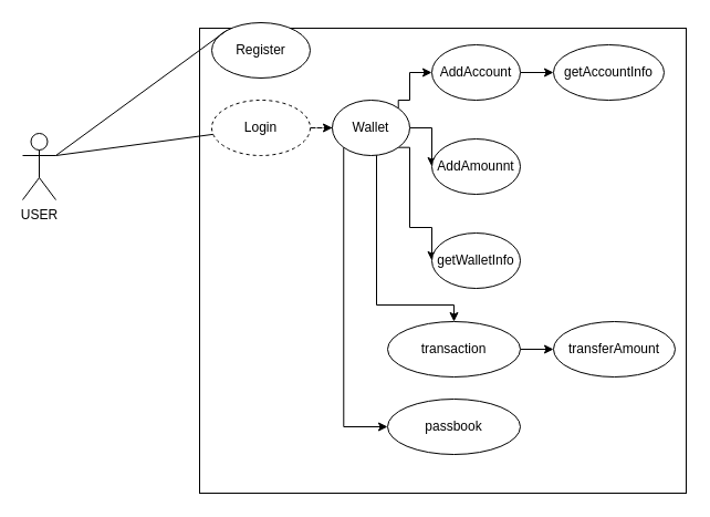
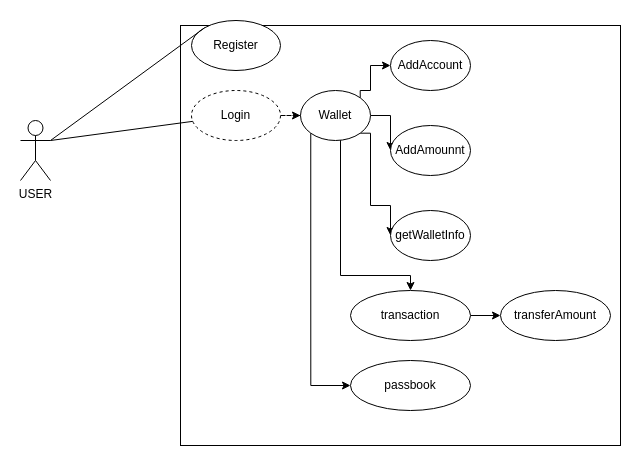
  <mxCell id="0" />
  <mxCell id="1" parent="0" />
  <mxCell id="2" value="" style="rounded=0;whiteSpace=wrap;html=1;" vertex="1" parent="1"><mxGeometry x="180" y="25" width="440" height="420" as="geometry" /></mxCell>
  <mxCell id="3" value="USER" style="shape=umlActor;verticalLabelPosition=bottom;verticalAlign=top;html=1;outlineConnect=0;" vertex="1" parent="1"><mxGeometry x="20" y="120" width="30" height="60" as="geometry" /></mxCell>
  <mxCell id="4" value="Register" style="ellipse;whiteSpace=wrap;html=1;" vertex="1" parent="1"><mxGeometry x="191" y="20" width="89" height="50" as="geometry" /></mxCell>
  <mxCell id="5" style="edgeStyle=orthogonalEdgeStyle;rounded=0;orthogonalLoop=1;jettySize=auto;html=1;exitX=1;exitY=0.5;exitDx=0;exitDy=0;strokeColor=#000000;dashed=1;" edge="1" parent="1" source="6" target="11"><mxGeometry relative="1" as="geometry" /></mxCell>
  <mxCell id="6" value="Login" style="ellipse;whiteSpace=wrap;html=1;dashed=1;" vertex="1" parent="1"><mxGeometry x="191" y="90" width="89" height="50" as="geometry" /></mxCell>
  <mxCell id="7" style="edgeStyle=orthogonalEdgeStyle;rounded=0;orthogonalLoop=1;jettySize=auto;html=1;exitX=1;exitY=0;exitDx=0;exitDy=0;entryX=0;entryY=0.5;entryDx=0;entryDy=0;strokeColor=#000000;" edge="1" parent="1" source="11" target="13"><mxGeometry relative="1" as="geometry"><Array as="points"><mxPoint x="360" y="90" /><mxPoint x="370" y="90" /><mxPoint x="370" y="65" /></Array></mxGeometry></mxCell>
  <mxCell id="8" style="edgeStyle=orthogonalEdgeStyle;rounded=0;orthogonalLoop=1;jettySize=auto;html=1;exitX=1;exitY=0.5;exitDx=0;exitDy=0;strokeColor=#000000;" edge="1" parent="1" source="11" target="14"><mxGeometry relative="1" as="geometry" /></mxCell>
  <mxCell id="9" style="edgeStyle=orthogonalEdgeStyle;rounded=0;orthogonalLoop=1;jettySize=auto;html=1;exitX=1;exitY=1;exitDx=0;exitDy=0;entryX=0;entryY=0.5;entryDx=0;entryDy=0;strokeColor=#000000;" edge="1" parent="1" source="11" target="15"><mxGeometry relative="1" as="geometry"><Array as="points"><mxPoint x="370" y="133" /><mxPoint x="370" y="205" /></Array></mxGeometry></mxCell>
  <mxCell id="10" style="edgeStyle=orthogonalEdgeStyle;rounded=0;orthogonalLoop=1;jettySize=auto;html=1;exitX=0;exitY=1;exitDx=0;exitDy=0;entryX=0;entryY=0.5;entryDx=0;entryDy=0;strokeColor=#000000;" edge="1" parent="1" source="11" target="23"><mxGeometry relative="1" as="geometry" /></mxCell>
  <mxCell id="11" value="Wallet" style="ellipse;whiteSpace=wrap;html=1;" vertex="1" parent="1"><mxGeometry x="300" y="90" width="70" height="50" as="geometry" /></mxCell>
- <mxCell id="12" style="edgeStyle=orthogonalEdgeStyle;rounded=0;orthogonalLoop=1;jettySize=auto;html=1;exitX=1;exitY=0.5;exitDx=0;exitDy=0;strokeColor=#000000;" edge="1" parent="1" source="13" target="16"><mxGeometry relative="1" as="geometry" /></mxCell>
  <mxCell id="13" value="AddAccount" style="ellipse;whiteSpace=wrap;html=1;" vertex="1" parent="1"><mxGeometry x="390" y="40" width="80" height="50" as="geometry" /></mxCell>
  <mxCell id="14" value="AddAmounnt" style="ellipse;whiteSpace=wrap;html=1;" vertex="1" parent="1"><mxGeometry x="390" y="125" width="80" height="50" as="geometry" /></mxCell>
  <mxCell id="15" value="getWalletInfo" style="ellipse;whiteSpace=wrap;html=1;" vertex="1" parent="1"><mxGeometry x="390" y="210" width="80" height="50" as="geometry" /></mxCell>
- <mxCell id="16" value="getAccountInfo&lt;br&gt;" style="ellipse;whiteSpace=wrap;html=1;" vertex="1" parent="1"><mxGeometry x="500" y="40" width="100" height="50" as="geometry" /></mxCell>
  <mxCell id="17" value="" style="endArrow=none;html=1;entryX=0;entryY=0;entryDx=0;entryDy=0;" edge="1" parent="1" target="4"><mxGeometry width="50" height="50" relative="1" as="geometry"><mxPoint x="50" y="140" as="sourcePoint" /><mxPoint x="100" y="90" as="targetPoint" /></mxGeometry></mxCell>
  <mxCell id="18" value="" style="endArrow=none;html=1;strokeColor=#000000;" edge="1" parent="1" target="6"><mxGeometry width="50" height="50" relative="1" as="geometry"><mxPoint x="50" y="140" as="sourcePoint" /><mxPoint x="120" y="160" as="targetPoint" /></mxGeometry></mxCell>
  <mxCell id="19" style="edgeStyle=orthogonalEdgeStyle;rounded=0;orthogonalLoop=1;jettySize=auto;html=1;strokeColor=#000000;" edge="1" parent="1" source="11" target="21"><mxGeometry relative="1" as="geometry"><Array as="points"><mxPoint x="340" y="275" /></Array></mxGeometry></mxCell>
  <mxCell id="20" style="edgeStyle=orthogonalEdgeStyle;rounded=0;orthogonalLoop=1;jettySize=auto;html=1;strokeColor=#000000;" edge="1" parent="1" source="21" target="22"><mxGeometry relative="1" as="geometry" /></mxCell>
  <mxCell id="21" value="transaction" style="ellipse;whiteSpace=wrap;html=1;" vertex="1" parent="1"><mxGeometry x="350" y="290" width="120" height="50" as="geometry" /></mxCell>
  <mxCell id="22" value="transferAmount" style="ellipse;whiteSpace=wrap;html=1;" vertex="1" parent="1"><mxGeometry x="500" y="290" width="110" height="50" as="geometry" /></mxCell>
  <mxCell id="23" value="passbook" style="ellipse;whiteSpace=wrap;html=1;" vertex="1" parent="1"><mxGeometry x="350" y="360" width="120" height="50" as="geometry" /></mxCell>
